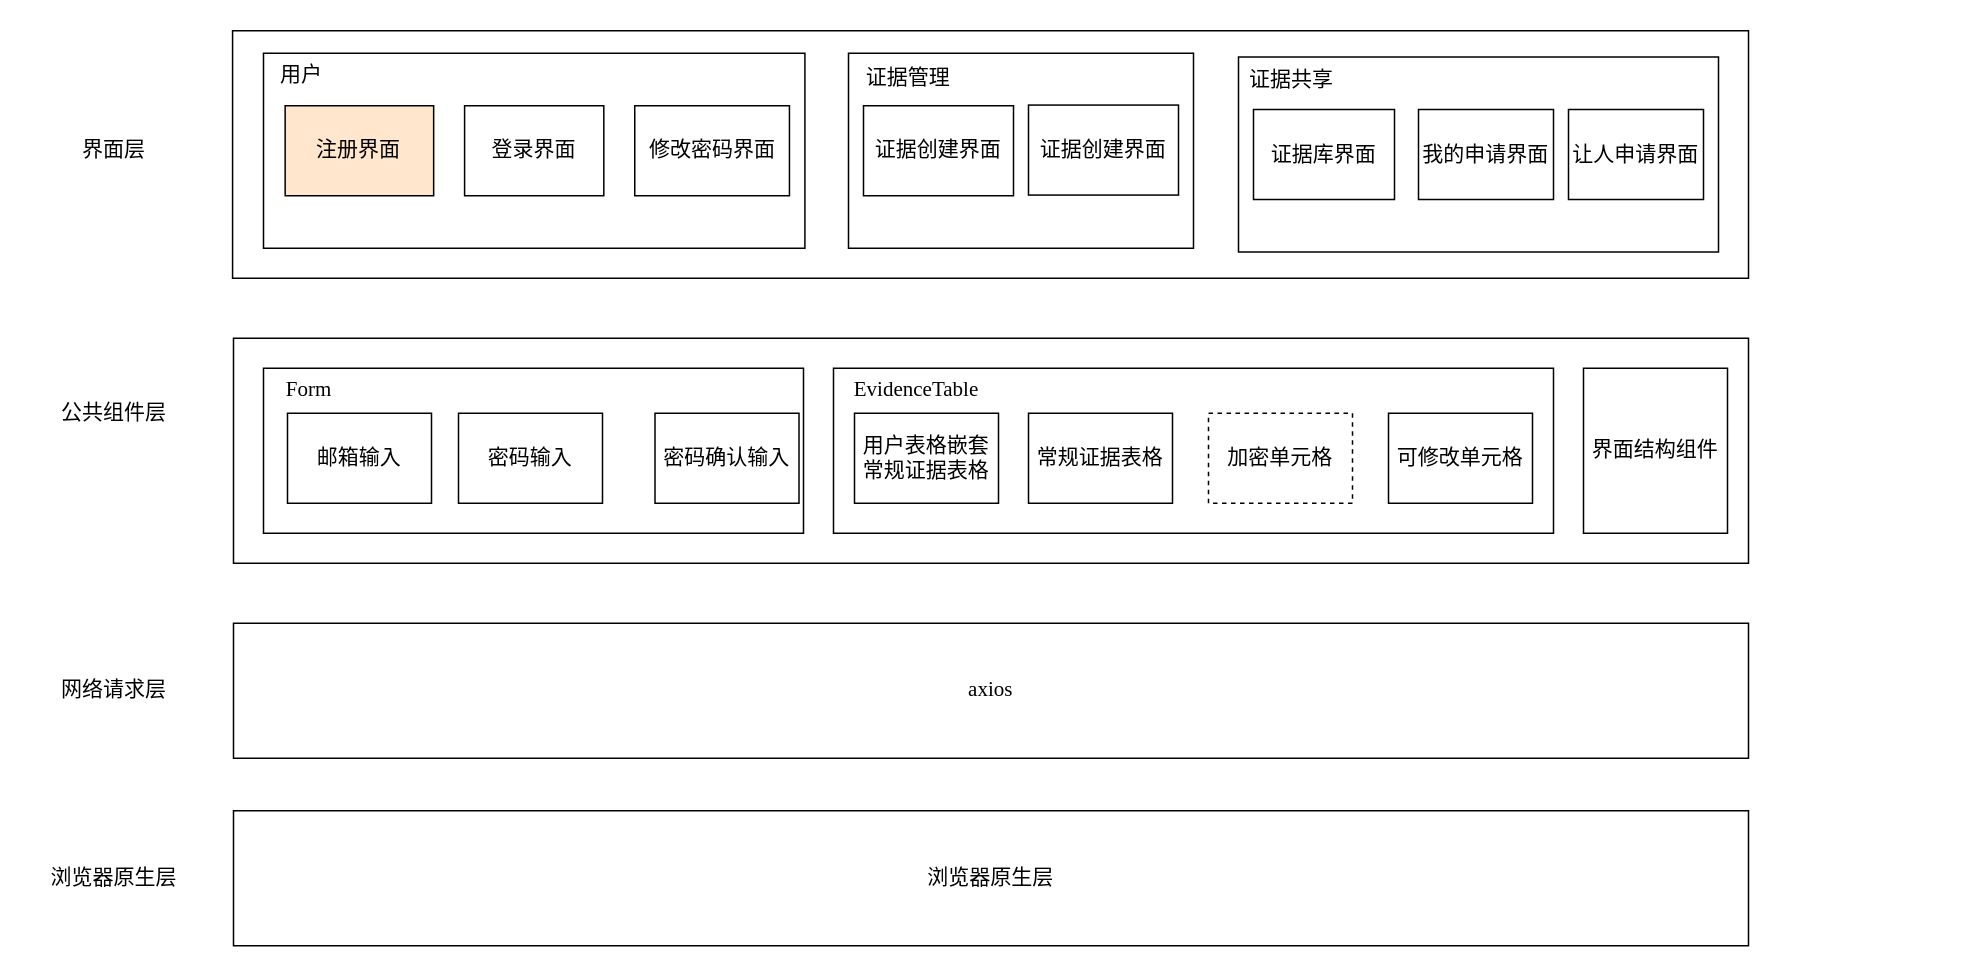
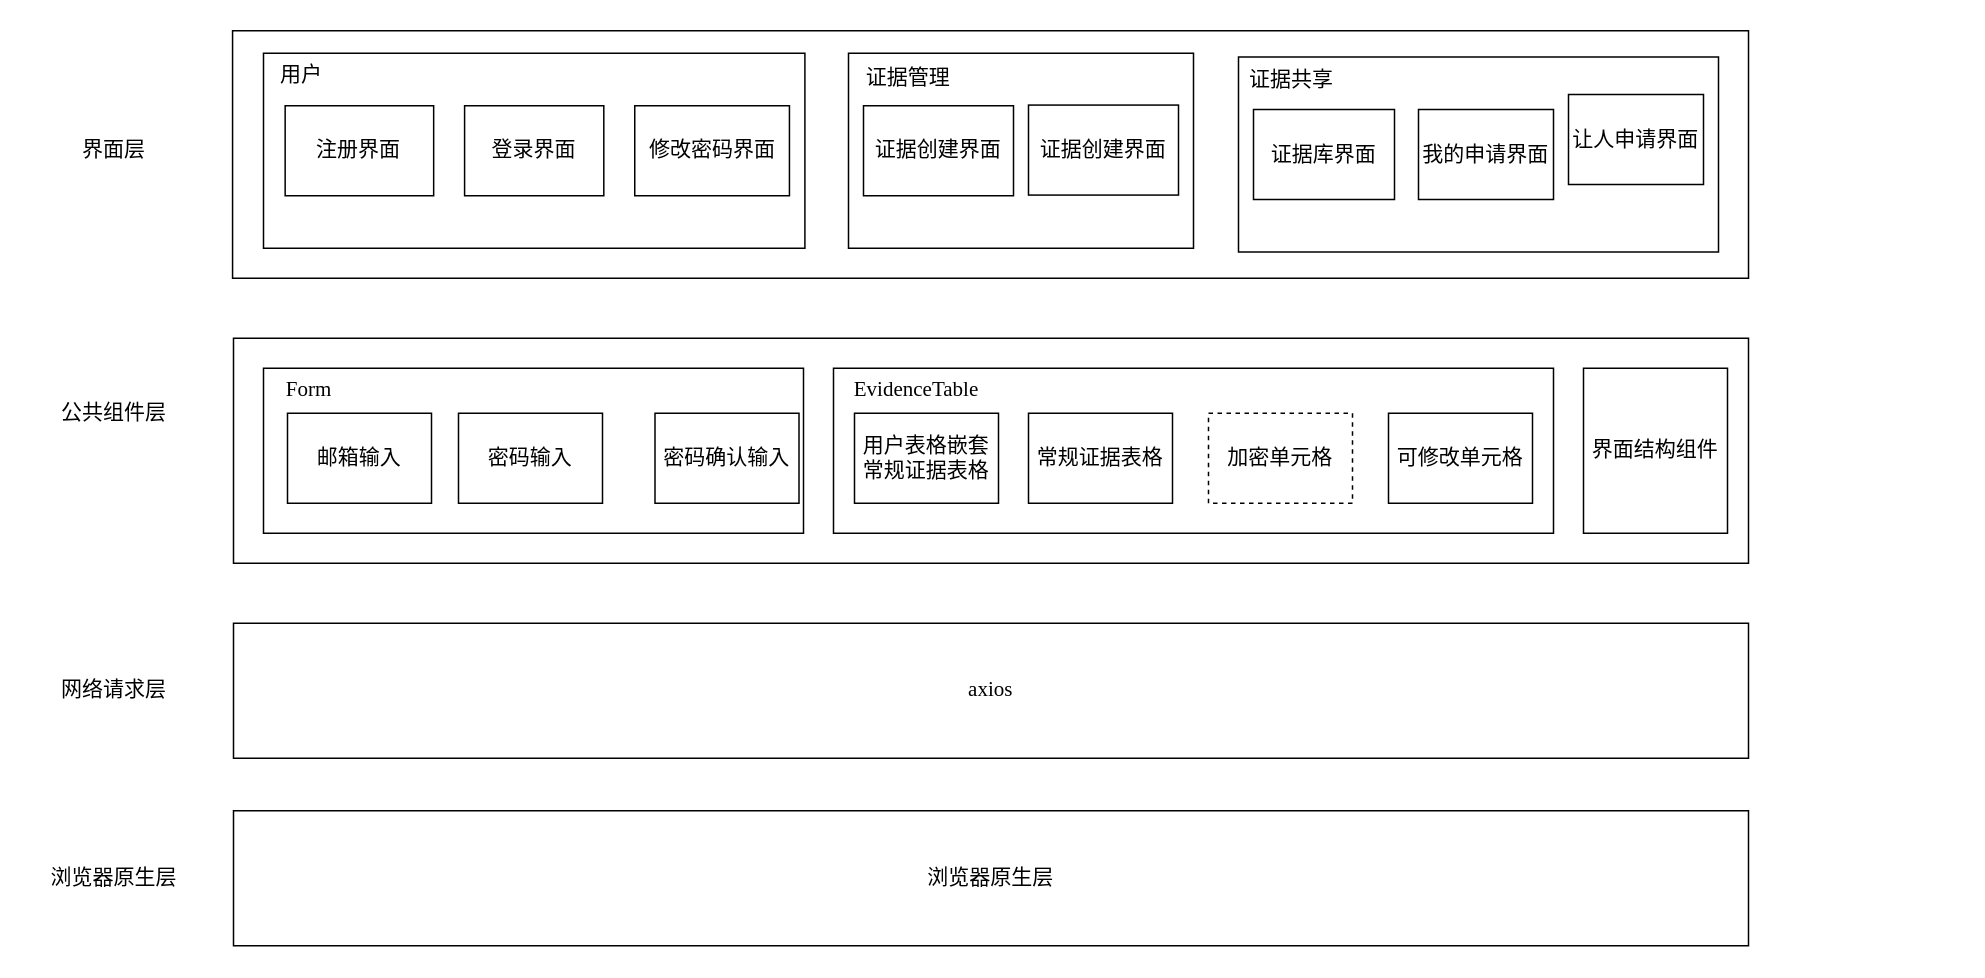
  <mxCell id="0" />
  <mxCell id="1" parent="0" />
  <mxCell id="2" value="界面层" style="text;html=1;align=center;verticalAlign=middle;resizable=0;points=[];autosize=1;strokeColor=none;fillColor=none;fontSize=14;fontFamily=宋体;" vertex="1" parent="1"><mxGeometry x="40" y="85" width="70" height="30" as="geometry" /></mxCell>
  <mxCell id="3" value="" style="group;fontSize=14;fontFamily=宋体;" vertex="1" connectable="0" parent="1"><mxGeometry x="175" y="35" width="1126" height="150" as="geometry" /></mxCell>
  <mxCell id="4" value="" style="whiteSpace=wrap;html=1;fontSize=14;fontFamily=宋体;" vertex="1" parent="3"><mxGeometry x="-20.625" y="-15" width="1010.625" height="165" as="geometry" /></mxCell>
  <mxCell id="5" value="" style="whiteSpace=wrap;html=1;fontSize=14;fontFamily=宋体;" vertex="1" parent="3"><mxGeometry width="360.938" height="130" as="geometry" /></mxCell>
  <mxCell id="6" value="用户" style="text;html=1;align=center;verticalAlign=middle;resizable=0;points=[];autosize=1;strokeColor=none;fillColor=none;fontSize=14;fontFamily=宋体;" vertex="1" parent="3"><mxGeometry width="50" height="30" as="geometry" /></mxCell>
- <mxCell id="7" value="注册界面" style="whiteSpace=wrap;html=1;fontSize=14;fontFamily=宋体;fillColor=#ffe6cc;" vertex="1" parent="3"><mxGeometry x="14.438" y="35" width="99" height="60" as="geometry" /></mxCell>
+ <mxCell id="7" value="注册界面" style="whiteSpace=wrap;html=1;fontSize=14;fontFamily=宋体;" vertex="1" parent="3"><mxGeometry x="14.438" y="35" width="99" height="60" as="geometry" /></mxCell>
  <mxCell id="8" value="登录界面" style="whiteSpace=wrap;html=1;fontSize=14;fontFamily=宋体;" vertex="1" parent="3"><mxGeometry x="134.062" y="35" width="92.812" height="60" as="geometry" /></mxCell>
  <mxCell id="9" value="修改密码界面" style="whiteSpace=wrap;html=1;fontSize=14;fontFamily=宋体;" vertex="1" parent="3"><mxGeometry x="247.5" y="35" width="103.125" height="60" as="geometry" /></mxCell>
  <mxCell id="10" value="" style="group;fontSize=14;fontFamily=宋体;" vertex="1" connectable="0" parent="3"><mxGeometry x="650" y="2.5" width="476" height="130" as="geometry" /></mxCell>
  <mxCell id="11" value="" style="whiteSpace=wrap;html=1;fontSize=14;fontFamily=宋体;" vertex="1" parent="10"><mxGeometry width="320" height="130" as="geometry" /></mxCell>
  <mxCell id="12" value="证据共享" style="text;html=1;align=center;verticalAlign=middle;resizable=0;points=[];autosize=1;strokeColor=none;fillColor=none;fontSize=14;fontFamily=宋体;" vertex="1" parent="10"><mxGeometry x="-5" width="80" height="30" as="geometry" /></mxCell>
  <mxCell id="13" value="证据库界面" style="whiteSpace=wrap;html=1;fontSize=14;fontFamily=宋体;" vertex="1" parent="10"><mxGeometry x="10" y="35" width="94" height="60" as="geometry" /></mxCell>
  <mxCell id="14" value="我的申请界面" style="whiteSpace=wrap;html=1;fontSize=14;fontFamily=宋体;" vertex="1" parent="10"><mxGeometry x="120" y="35" width="90" height="60" as="geometry" /></mxCell>
- <mxCell id="15" value="让人申请界面" style="whiteSpace=wrap;html=1;fontSize=14;fontFamily=宋体;" vertex="1" parent="10"><mxGeometry x="220" y="35" width="90" height="60" as="geometry" /></mxCell>
+ <mxCell id="15" value="让人申请界面" style="whiteSpace=wrap;html=1;fontSize=14;fontFamily=宋体;" vertex="1" parent="10"><mxGeometry x="220" y="25" width="90" height="60" as="geometry" /></mxCell>
  <mxCell id="16" value="" style="group;fontSize=14;fontFamily=宋体;" vertex="1" connectable="0" parent="3"><mxGeometry x="390" y="-0.45" width="326" height="130.45" as="geometry" /></mxCell>
  <mxCell id="17" value="" style="whiteSpace=wrap;html=1;fontSize=14;fontFamily=宋体;" vertex="1" parent="16"><mxGeometry y="0.45" width="230" height="130" as="geometry" /></mxCell>
  <mxCell id="18" value="证据管理" style="text;html=1;strokeColor=none;fillColor=none;align=center;verticalAlign=middle;whiteSpace=wrap;rounded=0;fontSize=14;fontFamily=宋体;" vertex="1" parent="16"><mxGeometry x="-10" y="-0.45" width="100" height="35.455" as="geometry" /></mxCell>
  <mxCell id="19" value="证据创建界面" style="whiteSpace=wrap;html=1;fontSize=14;fontFamily=宋体;" vertex="1" parent="16"><mxGeometry x="10" y="35.45" width="100" height="60" as="geometry" /></mxCell>
  <mxCell id="20" value="证据创建界面" style="whiteSpace=wrap;html=1;fontSize=14;fontFamily=宋体;" vertex="1" parent="16"><mxGeometry x="120" y="35" width="100" height="60" as="geometry" /></mxCell>
  <mxCell id="21" value="公共组件层" style="text;html=1;align=center;verticalAlign=middle;resizable=0;points=[];autosize=1;strokeColor=none;fillColor=none;fontSize=14;fontFamily=宋体;" vertex="1" parent="1"><mxGeometry x="25" y="260" width="100" height="30" as="geometry" /></mxCell>
  <mxCell id="22" value="" style="whiteSpace=wrap;html=1;fontSize=14;fontFamily=宋体;" vertex="1" parent="1"><mxGeometry x="155" y="225" width="1010" height="150" as="geometry" /></mxCell>
  <mxCell id="23" value="" style="whiteSpace=wrap;html=1;fontSize=14;fontFamily=宋体;" vertex="1" parent="1"><mxGeometry x="175" y="245" width="360" height="110" as="geometry" /></mxCell>
  <mxCell id="24" value="" style="whiteSpace=wrap;html=1;fontSize=14;fontFamily=宋体;" vertex="1" parent="1"><mxGeometry x="555" y="245" width="480" height="110" as="geometry" /></mxCell>
  <mxCell id="25" value="Form" style="text;html=1;align=center;verticalAlign=middle;resizable=0;points=[];autosize=1;strokeColor=none;fillColor=none;fontSize=14;fontFamily=宋体;" vertex="1" parent="1"><mxGeometry x="180" y="245" width="50" height="30" as="geometry" /></mxCell>
  <mxCell id="26" value="EvidenceTable" style="text;html=1;align=center;verticalAlign=middle;resizable=0;points=[];autosize=1;strokeColor=none;fillColor=none;fontSize=14;fontFamily=宋体;" vertex="1" parent="1"><mxGeometry x="550" y="245" width="120" height="30" as="geometry" /></mxCell>
  <mxCell id="27" value="邮箱输入" style="whiteSpace=wrap;html=1;fontSize=14;fontFamily=宋体;" vertex="1" parent="1"><mxGeometry x="191" y="275" width="96" height="60" as="geometry" /></mxCell>
  <mxCell id="28" value="密码输入" style="whiteSpace=wrap;html=1;fontSize=14;fontFamily=宋体;" vertex="1" parent="1"><mxGeometry x="305" y="275" width="96" height="60" as="geometry" /></mxCell>
  <mxCell id="29" value="密码确认输入" style="whiteSpace=wrap;html=1;fontSize=14;fontFamily=宋体;" vertex="1" parent="1"><mxGeometry x="436" y="275" width="96" height="60" as="geometry" /></mxCell>
  <mxCell id="30" value="常规证据表格" style="whiteSpace=wrap;html=1;fontSize=14;fontFamily=宋体;" vertex="1" parent="1"><mxGeometry x="685" y="275" width="96" height="60" as="geometry" /></mxCell>
  <mxCell id="31" value="可修改单元格" style="whiteSpace=wrap;html=1;fontSize=14;fontFamily=宋体;" vertex="1" parent="1"><mxGeometry x="925" y="275" width="96" height="60" as="geometry" /></mxCell>
  <mxCell id="32" value="加密单元格" style="whiteSpace=wrap;html=1;fontSize=14;fontFamily=宋体;dashed=1;" vertex="1" parent="1"><mxGeometry x="805" y="275" width="96" height="60" as="geometry" /></mxCell>
  <mxCell id="33" value="用户表格嵌套常规证据表格" style="whiteSpace=wrap;html=1;fontSize=14;fontFamily=宋体;" vertex="1" parent="1"><mxGeometry x="569" y="275" width="96" height="60" as="geometry" /></mxCell>
  <mxCell id="34" value="界面结构组件" style="whiteSpace=wrap;html=1;fontSize=14;fontFamily=宋体;" vertex="1" parent="1"><mxGeometry x="1055" y="245" width="96" height="110" as="geometry" /></mxCell>
  <mxCell id="35" value="&lt;font style=&quot;font-size: 14px;&quot;&gt;axios&lt;/font&gt;" style="whiteSpace=wrap;html=1;fontSize=14;fontFamily=宋体;" vertex="1" parent="1"><mxGeometry x="155" y="415" width="1010" height="90" as="geometry" /></mxCell>
  <mxCell id="36" value="网络请求层" style="text;html=1;align=center;verticalAlign=middle;resizable=0;points=[];autosize=1;strokeColor=none;fillColor=none;fontSize=14;fontFamily=宋体;" vertex="1" parent="1"><mxGeometry x="25" y="445" width="100" height="30" as="geometry" /></mxCell>
  <mxCell id="37" value="浏览器原生层" style="text;html=1;align=center;verticalAlign=middle;resizable=0;points=[];autosize=1;strokeColor=none;fillColor=none;fontSize=14;fontFamily=宋体;" vertex="1" parent="1"><mxGeometry x="20" y="570" width="110" height="30" as="geometry" /></mxCell>
  <mxCell id="38" value="浏览器原生层" style="whiteSpace=wrap;html=1;fontSize=14;fontFamily=宋体;" vertex="1" parent="1"><mxGeometry x="155" y="540" width="1010" height="90" as="geometry" /></mxCell>
